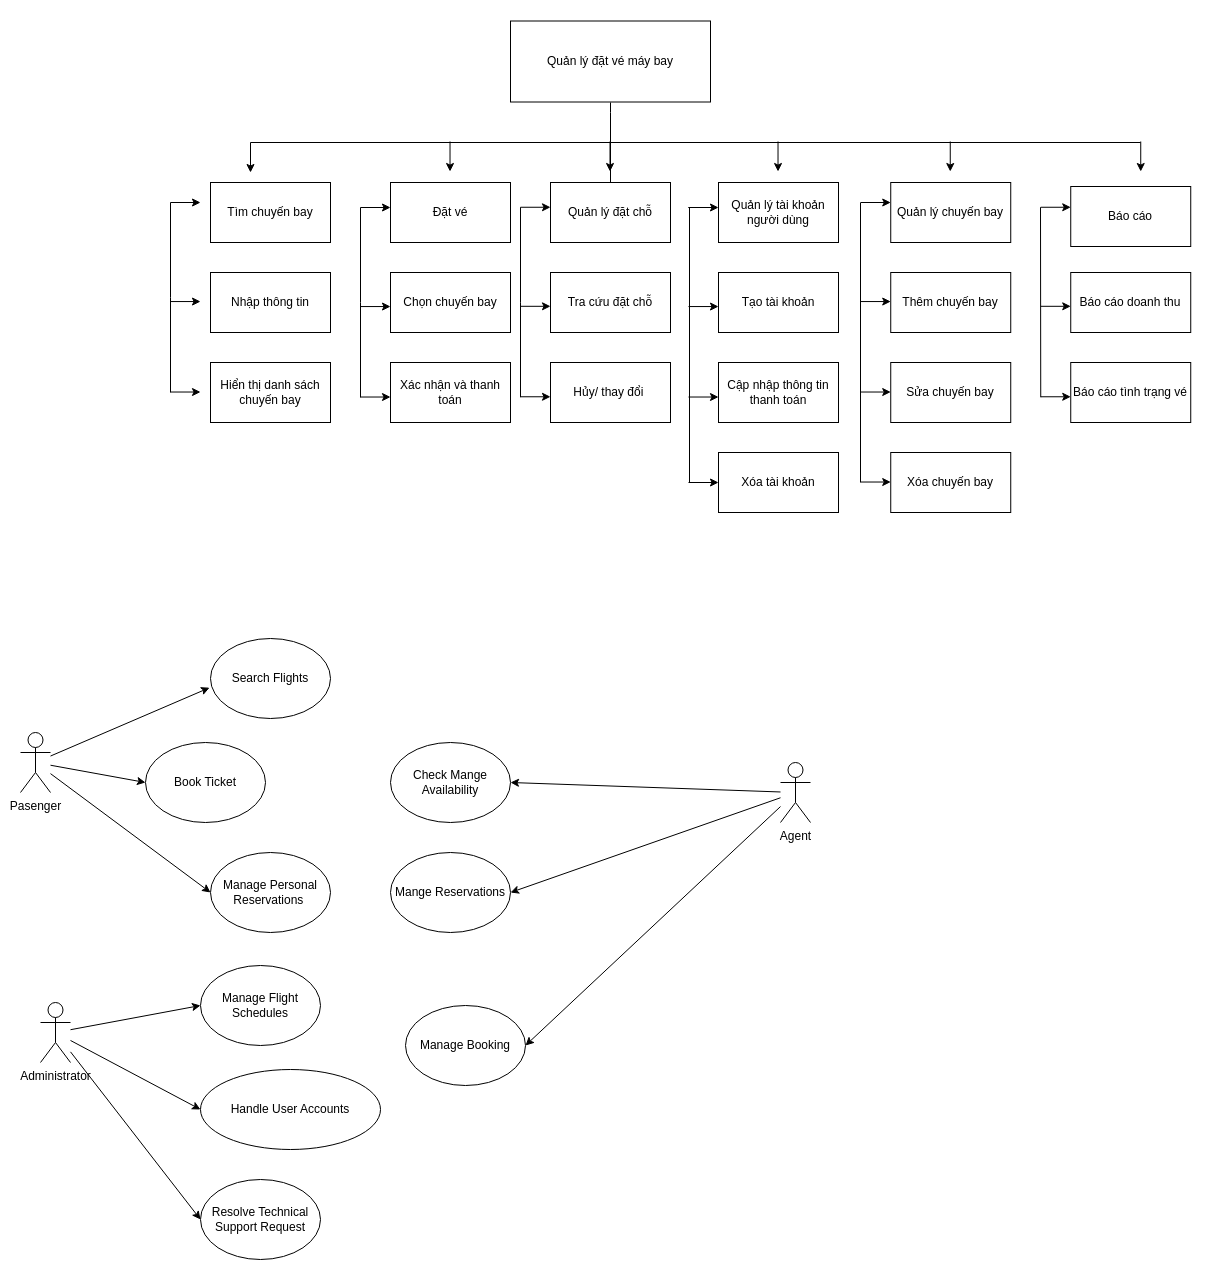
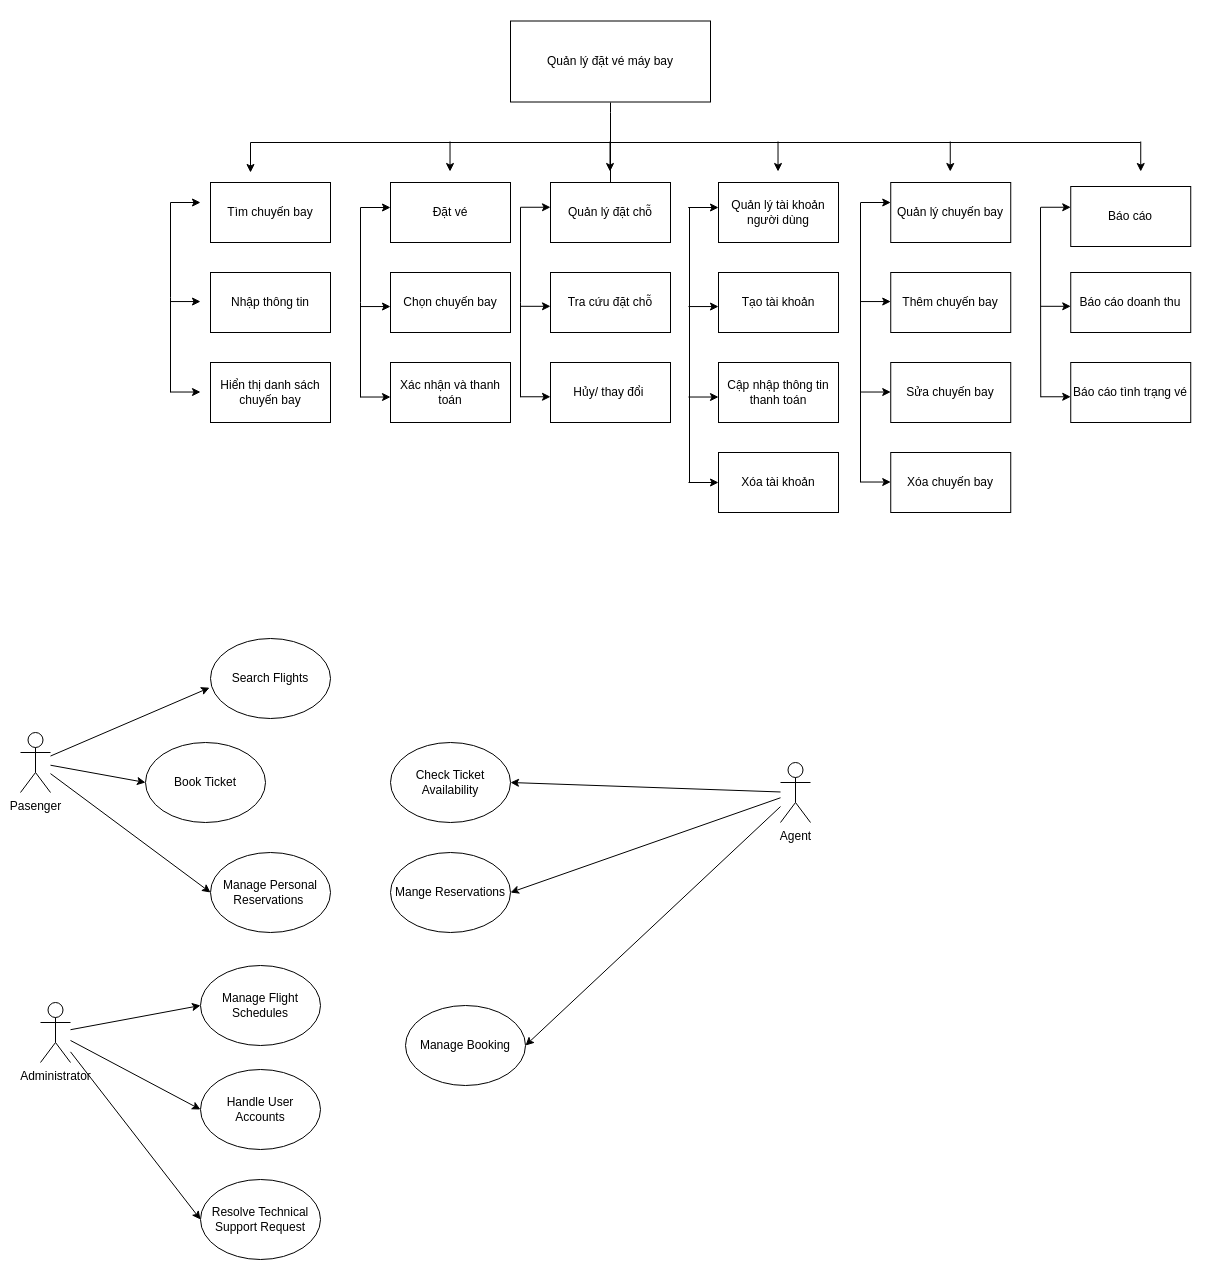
  <mxCell id="0" />
  <mxCell id="1" parent="0" />
  <mxCell id="2" style="rounded=0;orthogonalLoop=1;jettySize=auto;html=1;entryX=0;entryY=0.5;entryDx=0;entryDy=0;" edge="1" parent="1" source="5" target="17"><mxGeometry relative="1" as="geometry" /></mxCell>
  <mxCell id="3" style="rounded=0;orthogonalLoop=1;jettySize=auto;html=1;entryX=0;entryY=0.5;entryDx=0;entryDy=0;" edge="1" parent="1" source="5" target="18"><mxGeometry relative="1" as="geometry" /></mxCell>
  <mxCell id="4" style="rounded=0;orthogonalLoop=1;jettySize=auto;html=1;entryX=0;entryY=0.5;entryDx=0;entryDy=0;" edge="1" parent="1" source="5" target="19"><mxGeometry relative="1" as="geometry" /></mxCell>
  <mxCell id="5" value="Administrator" style="shape=umlActor;verticalLabelPosition=bottom;verticalAlign=top;html=1;outlineConnect=0;" vertex="1" parent="1"><mxGeometry x="40" y="1002" width="30" height="60" as="geometry" /></mxCell>
  <mxCell id="6" style="rounded=0;orthogonalLoop=1;jettySize=auto;html=1;entryX=0;entryY=0.5;entryDx=0;entryDy=0;" edge="1" parent="1" source="8" target="14"><mxGeometry relative="1" as="geometry" /></mxCell>
  <mxCell id="7" style="rounded=0;orthogonalLoop=1;jettySize=auto;html=1;entryX=0;entryY=0.5;entryDx=0;entryDy=0;" edge="1" parent="1" source="8" target="15"><mxGeometry relative="1" as="geometry" /></mxCell>
  <mxCell id="8" value="Pasenger" style="shape=umlActor;verticalLabelPosition=bottom;verticalAlign=top;html=1;outlineConnect=0;" vertex="1" parent="1"><mxGeometry x="20" y="732" width="30" height="60" as="geometry" /></mxCell>
  <mxCell id="9" style="rounded=0;orthogonalLoop=1;jettySize=auto;html=1;entryX=1;entryY=0.5;entryDx=0;entryDy=0;" edge="1" parent="1" source="12" target="20"><mxGeometry relative="1" as="geometry" /></mxCell>
  <mxCell id="10" style="rounded=0;orthogonalLoop=1;jettySize=auto;html=1;entryX=1;entryY=0.5;entryDx=0;entryDy=0;" edge="1" parent="1" source="12" target="21"><mxGeometry relative="1" as="geometry" /></mxCell>
  <mxCell id="11" style="rounded=0;orthogonalLoop=1;jettySize=auto;html=1;entryX=1;entryY=0.5;entryDx=0;entryDy=0;" edge="1" parent="1" source="12" target="22"><mxGeometry relative="1" as="geometry" /></mxCell>
  <mxCell id="12" value="Agent" style="shape=umlActor;verticalLabelPosition=bottom;verticalAlign=top;html=1;outlineConnect=0;" vertex="1" parent="1"><mxGeometry x="780" y="762" width="30" height="60" as="geometry" /></mxCell>
  <mxCell id="13" value="Search Flights" style="ellipse;whiteSpace=wrap;html=1;" vertex="1" parent="1"><mxGeometry x="210" y="638" width="120" height="80" as="geometry" /></mxCell>
  <mxCell id="14" value="Book Ticket" style="ellipse;whiteSpace=wrap;html=1;" vertex="1" parent="1"><mxGeometry x="145" y="742" width="120" height="80" as="geometry" /></mxCell>
  <mxCell id="15" value="Manage Personal Reservations&amp;nbsp;" style="ellipse;whiteSpace=wrap;html=1;" vertex="1" parent="1"><mxGeometry x="210" y="852" width="120" height="80" as="geometry" /></mxCell>
  <mxCell id="16" style="rounded=0;orthogonalLoop=1;jettySize=auto;html=1;entryX=-0.008;entryY=0.615;entryDx=0;entryDy=0;entryPerimeter=0;" edge="1" parent="1" source="8" target="13"><mxGeometry relative="1" as="geometry" /></mxCell>
  <mxCell id="17" value="Manage Flight Schedules" style="ellipse;whiteSpace=wrap;html=1;" vertex="1" parent="1"><mxGeometry x="200" y="965" width="120" height="80" as="geometry" /></mxCell>
- <mxCell id="18" value="Handle User Accounts" style="ellipse;whiteSpace=wrap;html=1;" vertex="1" parent="1"><mxGeometry x="200" y="1069" width="180" height="80" as="geometry" /></mxCell>
+ <mxCell id="18" value="Handle User Accounts" style="ellipse;whiteSpace=wrap;html=1;" vertex="1" parent="1"><mxGeometry x="200" y="1069" width="120" height="80" as="geometry" /></mxCell>
  <mxCell id="19" value="Resolve Technical Support Request" style="ellipse;whiteSpace=wrap;html=1;" vertex="1" parent="1"><mxGeometry x="200" y="1179" width="120" height="80" as="geometry" /></mxCell>
- <mxCell id="20" value="Check Mange Availability" style="ellipse;whiteSpace=wrap;html=1;" vertex="1" parent="1"><mxGeometry x="390" y="742" width="120" height="80" as="geometry" /></mxCell>
+ <mxCell id="20" value="Check Ticket Availability" style="ellipse;whiteSpace=wrap;html=1;" vertex="1" parent="1"><mxGeometry x="390" y="742" width="120" height="80" as="geometry" /></mxCell>
  <mxCell id="21" value="Mange Reservations" style="ellipse;whiteSpace=wrap;html=1;" vertex="1" parent="1"><mxGeometry x="390" y="852" width="120" height="80" as="geometry" /></mxCell>
  <mxCell id="22" value="Manage Booking" style="ellipse;whiteSpace=wrap;html=1;" vertex="1" parent="1"><mxGeometry x="405" y="1005" width="120" height="80" as="geometry" /></mxCell>
  <mxCell id="23" value="Tìm chuyến bay" style="rounded=0;whiteSpace=wrap;html=1;" vertex="1" parent="1"><mxGeometry x="210" y="182" width="120" height="60" as="geometry" /></mxCell>
  <mxCell id="24" value="Nhập thông tin" style="rounded=0;whiteSpace=wrap;html=1;" vertex="1" parent="1"><mxGeometry x="210" y="272" width="120" height="60" as="geometry" /></mxCell>
  <mxCell id="25" value="Hiển thị danh sách chuyến bay" style="rounded=0;whiteSpace=wrap;html=1;" vertex="1" parent="1"><mxGeometry x="210" y="362" width="120" height="60" as="geometry" /></mxCell>
  <mxCell id="26" value="Đặt vé" style="rounded=0;whiteSpace=wrap;html=1;" vertex="1" parent="1"><mxGeometry x="390" y="182" width="120" height="60" as="geometry" /></mxCell>
  <mxCell id="27" value="Chọn chuyến bay" style="rounded=0;whiteSpace=wrap;html=1;" vertex="1" parent="1"><mxGeometry x="390" y="272" width="120" height="60" as="geometry" /></mxCell>
  <mxCell id="28" value="Xác nhận và thanh toán" style="rounded=0;whiteSpace=wrap;html=1;" vertex="1" parent="1"><mxGeometry x="390" y="362" width="120" height="60" as="geometry" /></mxCell>
  <mxCell id="29" value="Quản lý đặt chỗ" style="rounded=0;whiteSpace=wrap;html=1;" vertex="1" parent="1"><mxGeometry x="550" y="182" width="120" height="60" as="geometry" /></mxCell>
  <mxCell id="30" value="Tra cứu đặt chỗ" style="rounded=0;whiteSpace=wrap;html=1;" vertex="1" parent="1"><mxGeometry x="550" y="272" width="120" height="60" as="geometry" /></mxCell>
  <mxCell id="31" value="Hủy/ thay đổi&amp;nbsp;" style="rounded=0;whiteSpace=wrap;html=1;" vertex="1" parent="1"><mxGeometry x="550" y="362" width="120" height="60" as="geometry" /></mxCell>
  <mxCell id="32" value="Cập nhập thông tin thanh toán" style="rounded=0;whiteSpace=wrap;html=1;" vertex="1" parent="1"><mxGeometry x="718" y="362" width="120" height="60" as="geometry" /></mxCell>
  <mxCell id="33" value="Xóa tài khoản" style="rounded=0;whiteSpace=wrap;html=1;" vertex="1" parent="1"><mxGeometry x="718" y="452" width="120" height="60" as="geometry" /></mxCell>
  <mxCell id="34" value="Quản lý tài khoản người dùng" style="rounded=0;whiteSpace=wrap;html=1;" vertex="1" parent="1"><mxGeometry x="718" y="182" width="120" height="60" as="geometry" /></mxCell>
  <mxCell id="35" value="Tạo tài khoản" style="rounded=0;whiteSpace=wrap;html=1;" vertex="1" parent="1"><mxGeometry x="718" y="272" width="120" height="60" as="geometry" /></mxCell>
  <mxCell id="36" value="Quản lý chuyến bay" style="rounded=0;whiteSpace=wrap;html=1;" vertex="1" parent="1"><mxGeometry x="890.24" y="182" width="120" height="60" as="geometry" /></mxCell>
  <mxCell id="37" value="Thêm chuyến bay" style="rounded=0;whiteSpace=wrap;html=1;" vertex="1" parent="1"><mxGeometry x="890.24" y="272" width="120" height="60" as="geometry" /></mxCell>
  <mxCell id="38" value="Sửa chuyến bay" style="rounded=0;whiteSpace=wrap;html=1;" vertex="1" parent="1"><mxGeometry x="890.24" y="362" width="120" height="60" as="geometry" /></mxCell>
  <mxCell id="39" value="Xóa chuyến bay" style="rounded=0;whiteSpace=wrap;html=1;" vertex="1" parent="1"><mxGeometry x="890.24" y="452" width="120" height="60" as="geometry" /></mxCell>
  <mxCell id="40" value="Báo cáo" style="rounded=0;whiteSpace=wrap;html=1;" vertex="1" parent="1"><mxGeometry x="1070.24" y="186" width="120" height="60" as="geometry" /></mxCell>
  <mxCell id="41" value="Báo cáo doanh thu" style="rounded=0;whiteSpace=wrap;html=1;" vertex="1" parent="1"><mxGeometry x="1070.24" y="272" width="120" height="60" as="geometry" /></mxCell>
  <mxCell id="42" value="Báo cáo tình trạng vé" style="rounded=0;whiteSpace=wrap;html=1;" vertex="1" parent="1"><mxGeometry x="1070.24" y="362" width="120" height="60" as="geometry" /></mxCell>
  <mxCell id="43" value="&lt;div&gt;Quản lý đặt vé máy bay&lt;/div&gt;" style="rounded=0;whiteSpace=wrap;html=1;" vertex="1" parent="1"><mxGeometry x="510" y="20.5" width="200" height="81" as="geometry" /></mxCell>
  <mxCell id="44" value="" style="endArrow=none;html=1;rounded=0;exitX=0.5;exitY=0;exitDx=0;exitDy=0;" edge="1" parent="1" source="29"><mxGeometry width="50" height="50" relative="1" as="geometry"><mxPoint x="560" y="92" as="sourcePoint" /><mxPoint x="610" y="102" as="targetPoint" /><Array as="points"><mxPoint x="610" y="112" /></Array></mxGeometry></mxCell>
  <mxCell id="45" value="" style="endArrow=none;html=1;rounded=0;" edge="1" parent="1"><mxGeometry width="50" height="50" relative="1" as="geometry"><mxPoint x="250" y="142" as="sourcePoint" /><mxPoint x="1140" y="142" as="targetPoint" /><Array as="points" /></mxGeometry></mxCell>
  <mxCell id="46" value="" style="endArrow=classic;html=1;rounded=0;" edge="1" parent="1"><mxGeometry width="50" height="50" relative="1" as="geometry"><mxPoint x="250" y="142" as="sourcePoint" /><mxPoint x="250" y="172" as="targetPoint" /></mxGeometry></mxCell>
  <mxCell id="47" value="" style="endArrow=classic;html=1;rounded=0;" edge="1" parent="1"><mxGeometry width="50" height="50" relative="1" as="geometry"><mxPoint x="449.52" y="141" as="sourcePoint" /><mxPoint x="449.52" y="171" as="targetPoint" /></mxGeometry></mxCell>
  <mxCell id="48" value="" style="endArrow=classic;html=1;rounded=0;" edge="1" parent="1"><mxGeometry width="50" height="50" relative="1" as="geometry"><mxPoint x="609.52" y="141" as="sourcePoint" /><mxPoint x="609.52" y="171" as="targetPoint" /></mxGeometry></mxCell>
  <mxCell id="49" value="" style="endArrow=classic;html=1;rounded=0;" edge="1" parent="1"><mxGeometry width="50" height="50" relative="1" as="geometry"><mxPoint x="777.52" y="141" as="sourcePoint" /><mxPoint x="777.52" y="171" as="targetPoint" /></mxGeometry></mxCell>
  <mxCell id="50" value="" style="endArrow=classic;html=1;rounded=0;" edge="1" parent="1"><mxGeometry width="50" height="50" relative="1" as="geometry"><mxPoint x="949.76" y="141" as="sourcePoint" /><mxPoint x="949.76" y="171" as="targetPoint" /></mxGeometry></mxCell>
  <mxCell id="51" value="" style="endArrow=classic;html=1;rounded=0;" edge="1" parent="1"><mxGeometry width="50" height="50" relative="1" as="geometry"><mxPoint x="1140.24" y="141" as="sourcePoint" /><mxPoint x="1140.24" y="171" as="targetPoint" /></mxGeometry></mxCell>
  <mxCell id="52" value="" style="endArrow=none;html=1;rounded=0;edgeStyle=elbowEdgeStyle;" edge="1" parent="1"><mxGeometry width="50" height="50" relative="1" as="geometry"><mxPoint x="170" y="392" as="sourcePoint" /><mxPoint x="170" y="202" as="targetPoint" /></mxGeometry></mxCell>
  <mxCell id="53" value="" style="endArrow=classic;html=1;rounded=0;" edge="1" parent="1"><mxGeometry width="50" height="50" relative="1" as="geometry"><mxPoint x="170" y="202" as="sourcePoint" /><mxPoint x="200" y="202" as="targetPoint" /></mxGeometry></mxCell>
  <mxCell id="54" value="" style="endArrow=classic;html=1;rounded=0;" edge="1" parent="1"><mxGeometry width="50" height="50" relative="1" as="geometry"><mxPoint x="170" y="301.05" as="sourcePoint" /><mxPoint x="200" y="301.05" as="targetPoint" /></mxGeometry></mxCell>
  <mxCell id="55" value="" style="endArrow=classic;html=1;rounded=0;" edge="1" parent="1"><mxGeometry width="50" height="50" relative="1" as="geometry"><mxPoint x="170" y="391.52" as="sourcePoint" /><mxPoint x="200" y="391.52" as="targetPoint" /></mxGeometry></mxCell>
  <mxCell id="56" value="" style="endArrow=none;html=1;rounded=0;edgeStyle=elbowEdgeStyle;" edge="1" parent="1"><mxGeometry width="50" height="50" relative="1" as="geometry"><mxPoint x="360" y="397" as="sourcePoint" /><mxPoint x="360" y="207" as="targetPoint" /></mxGeometry></mxCell>
  <mxCell id="57" value="" style="endArrow=classic;html=1;rounded=0;" edge="1" parent="1"><mxGeometry width="50" height="50" relative="1" as="geometry"><mxPoint x="360" y="207" as="sourcePoint" /><mxPoint x="390" y="207" as="targetPoint" /></mxGeometry></mxCell>
  <mxCell id="58" value="" style="endArrow=classic;html=1;rounded=0;" edge="1" parent="1"><mxGeometry width="50" height="50" relative="1" as="geometry"><mxPoint x="360" y="306.05" as="sourcePoint" /><mxPoint x="390" y="306.05" as="targetPoint" /></mxGeometry></mxCell>
  <mxCell id="59" value="" style="endArrow=classic;html=1;rounded=0;" edge="1" parent="1"><mxGeometry width="50" height="50" relative="1" as="geometry"><mxPoint x="360" y="396.52" as="sourcePoint" /><mxPoint x="390" y="396.52" as="targetPoint" /></mxGeometry></mxCell>
  <mxCell id="60" value="" style="endArrow=none;html=1;rounded=0;edgeStyle=elbowEdgeStyle;" edge="1" parent="1"><mxGeometry width="50" height="50" relative="1" as="geometry"><mxPoint x="520" y="396.76" as="sourcePoint" /><mxPoint x="520" y="206.76" as="targetPoint" /></mxGeometry></mxCell>
  <mxCell id="61" value="" style="endArrow=classic;html=1;rounded=0;" edge="1" parent="1"><mxGeometry width="50" height="50" relative="1" as="geometry"><mxPoint x="520" y="206.76" as="sourcePoint" /><mxPoint x="550" y="206.76" as="targetPoint" /></mxGeometry></mxCell>
  <mxCell id="62" value="" style="endArrow=classic;html=1;rounded=0;" edge="1" parent="1"><mxGeometry width="50" height="50" relative="1" as="geometry"><mxPoint x="520" y="305.81" as="sourcePoint" /><mxPoint x="550" y="305.81" as="targetPoint" /></mxGeometry></mxCell>
  <mxCell id="63" value="" style="endArrow=classic;html=1;rounded=0;" edge="1" parent="1"><mxGeometry width="50" height="50" relative="1" as="geometry"><mxPoint x="520" y="396.28" as="sourcePoint" /><mxPoint x="550" y="396.28" as="targetPoint" /></mxGeometry></mxCell>
  <mxCell id="64" value="" style="endArrow=none;html=1;rounded=0;edgeStyle=elbowEdgeStyle;" edge="1" parent="1"><mxGeometry width="50" height="50" relative="1" as="geometry"><mxPoint x="690" y="482" as="sourcePoint" /><mxPoint x="688" y="207" as="targetPoint" /></mxGeometry></mxCell>
  <mxCell id="65" value="" style="endArrow=classic;html=1;rounded=0;" edge="1" parent="1"><mxGeometry width="50" height="50" relative="1" as="geometry"><mxPoint x="688" y="207" as="sourcePoint" /><mxPoint x="718" y="207" as="targetPoint" /></mxGeometry></mxCell>
  <mxCell id="66" value="" style="endArrow=classic;html=1;rounded=0;" edge="1" parent="1"><mxGeometry width="50" height="50" relative="1" as="geometry"><mxPoint x="688" y="306.05" as="sourcePoint" /><mxPoint x="718" y="306.05" as="targetPoint" /></mxGeometry></mxCell>
  <mxCell id="67" value="" style="endArrow=classic;html=1;rounded=0;" edge="1" parent="1"><mxGeometry width="50" height="50" relative="1" as="geometry"><mxPoint x="688" y="396.52" as="sourcePoint" /><mxPoint x="718" y="396.52" as="targetPoint" /></mxGeometry></mxCell>
  <mxCell id="68" value="" style="endArrow=classic;html=1;rounded=0;" edge="1" parent="1"><mxGeometry width="50" height="50" relative="1" as="geometry"><mxPoint x="860.24" y="202" as="sourcePoint" /><mxPoint x="890.24" y="202" as="targetPoint" /></mxGeometry></mxCell>
  <mxCell id="69" value="" style="endArrow=classic;html=1;rounded=0;" edge="1" parent="1"><mxGeometry width="50" height="50" relative="1" as="geometry"><mxPoint x="860.24" y="301.05" as="sourcePoint" /><mxPoint x="890.24" y="301.05" as="targetPoint" /></mxGeometry></mxCell>
  <mxCell id="70" value="" style="endArrow=classic;html=1;rounded=0;" edge="1" parent="1"><mxGeometry width="50" height="50" relative="1" as="geometry"><mxPoint x="860.24" y="391.52" as="sourcePoint" /><mxPoint x="890.24" y="391.52" as="targetPoint" /></mxGeometry></mxCell>
  <mxCell id="71" value="" style="endArrow=none;html=1;rounded=0;edgeStyle=elbowEdgeStyle;" edge="1" parent="1"><mxGeometry width="50" height="50" relative="1" as="geometry"><mxPoint x="1040.24" y="396.76" as="sourcePoint" /><mxPoint x="1040.24" y="206.76" as="targetPoint" /></mxGeometry></mxCell>
  <mxCell id="72" value="" style="endArrow=classic;html=1;rounded=0;" edge="1" parent="1"><mxGeometry width="50" height="50" relative="1" as="geometry"><mxPoint x="1040.24" y="206.76" as="sourcePoint" /><mxPoint x="1070.24" y="206.76" as="targetPoint" /></mxGeometry></mxCell>
  <mxCell id="73" value="" style="endArrow=classic;html=1;rounded=0;" edge="1" parent="1"><mxGeometry width="50" height="50" relative="1" as="geometry"><mxPoint x="1040.24" y="305.81" as="sourcePoint" /><mxPoint x="1070.24" y="305.81" as="targetPoint" /></mxGeometry></mxCell>
  <mxCell id="74" value="" style="endArrow=classic;html=1;rounded=0;" edge="1" parent="1"><mxGeometry width="50" height="50" relative="1" as="geometry"><mxPoint x="1040.24" y="396.28" as="sourcePoint" /><mxPoint x="1070.24" y="396.28" as="targetPoint" /></mxGeometry></mxCell>
  <mxCell id="75" value="" style="endArrow=classic;html=1;rounded=0;" edge="1" parent="1"><mxGeometry width="50" height="50" relative="1" as="geometry"><mxPoint x="688" y="482" as="sourcePoint" /><mxPoint x="718" y="482" as="targetPoint" /></mxGeometry></mxCell>
  <mxCell id="76" value="" style="endArrow=classic;html=1;rounded=0;" edge="1" parent="1"><mxGeometry width="50" height="50" relative="1" as="geometry"><mxPoint x="860.24" y="481.52" as="sourcePoint" /><mxPoint x="890.24" y="481.52" as="targetPoint" /></mxGeometry></mxCell>
  <mxCell id="77" value="" style="endArrow=none;html=1;rounded=0;" edge="1" parent="1"><mxGeometry width="50" height="50" relative="1" as="geometry"><mxPoint x="860" y="482" as="sourcePoint" /><mxPoint x="860" y="202" as="targetPoint" /></mxGeometry></mxCell>
